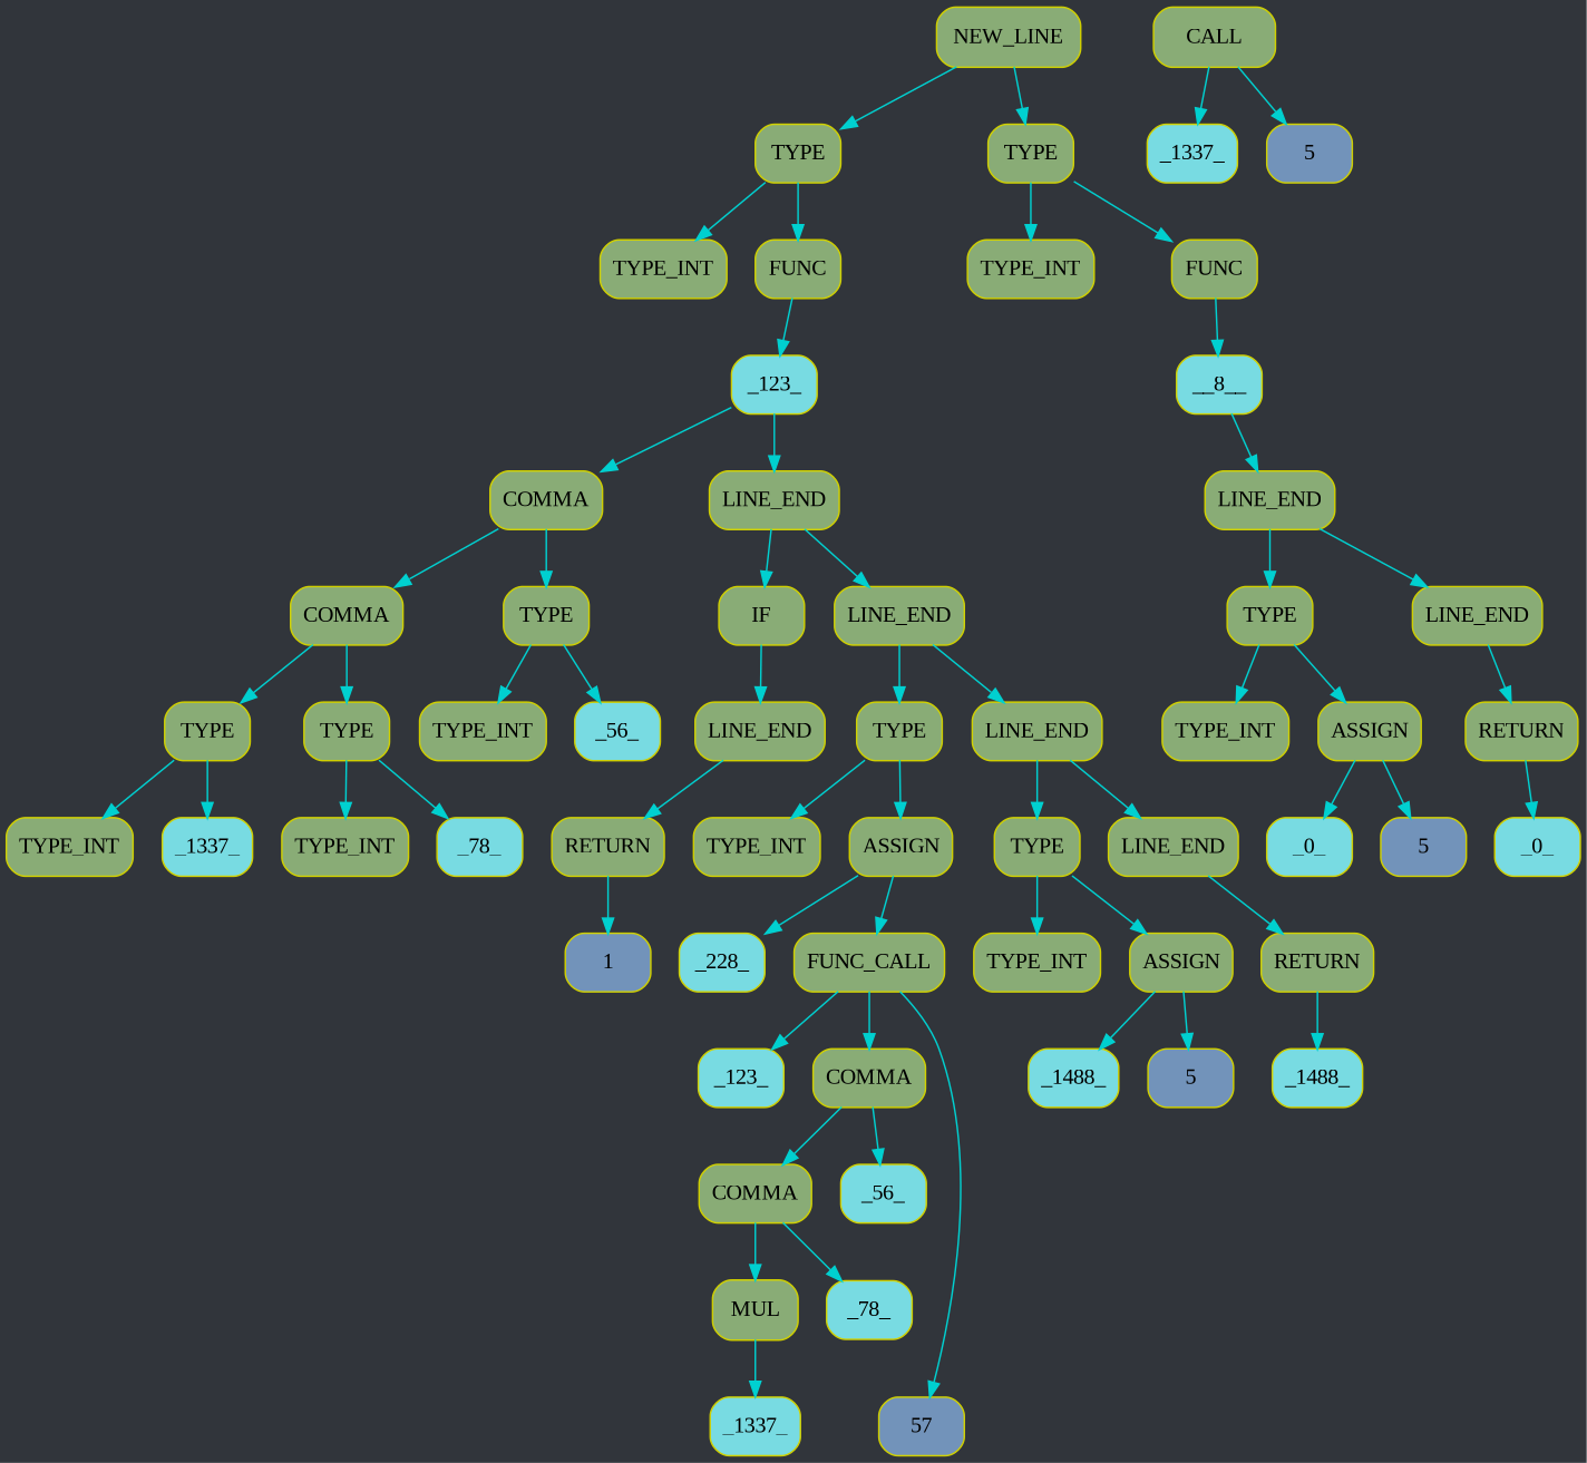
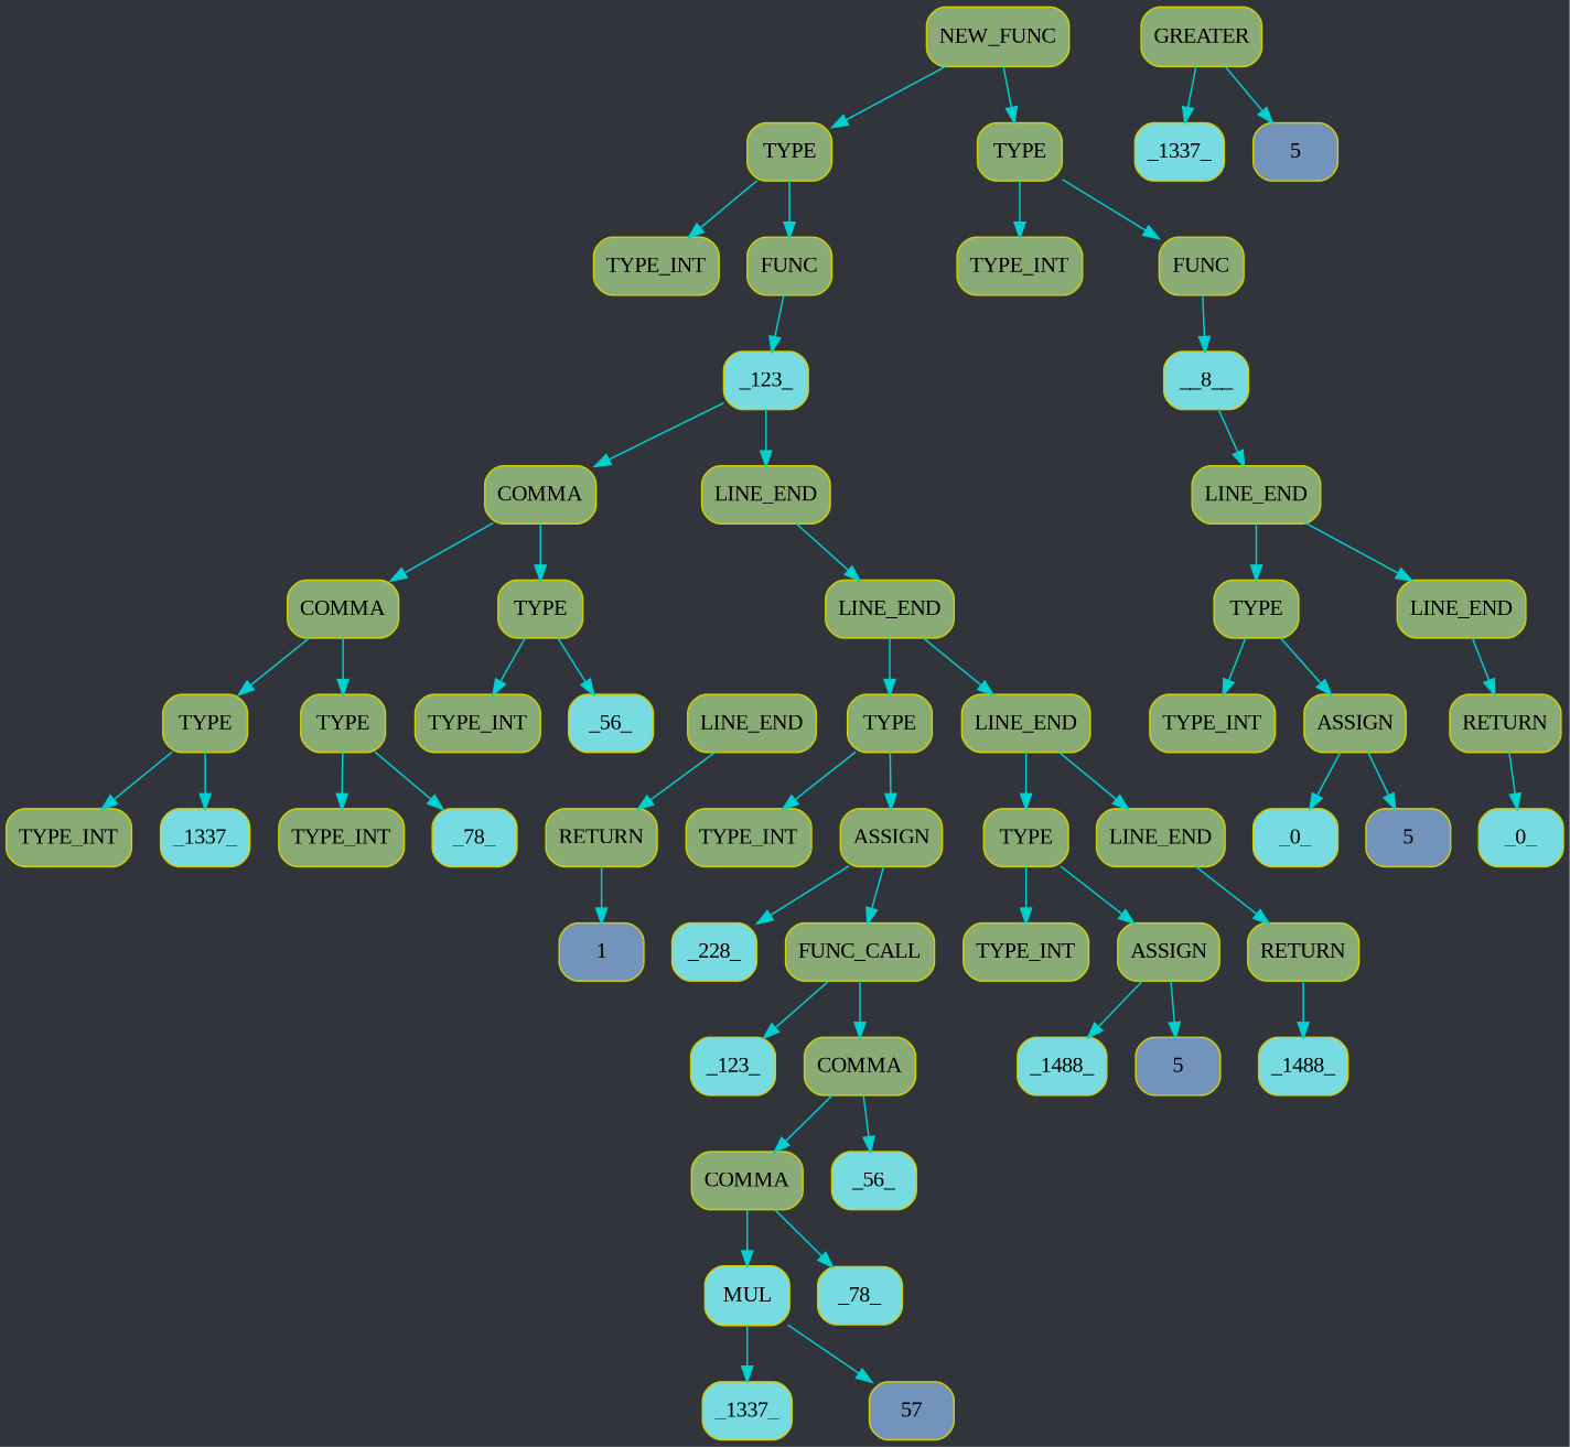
  digraph {
    bgcolor="#31353b"
    fontname="Liberation Serif"
    rankdir=TB
    node [color="#D0D000" fillcolor="#89AC76" fontname="Liberation Serif" shape=Mrecord style=filled]
    edge [color="#00D0D0" fontname="Liberation Serif"]
-   n1 [label=NEW_LINE]
+   n1 [label=NEW_FUNC]
    n2 [label=TYPE]
    n3 [label=TYPE]
    n4 [label=TYPE_INT]
    n5 [label=FUNC]
    n6 [label=TYPE_INT]
    n7 [label=FUNC]
    n8 [fillcolor="#78DBE2" label=_123_]
    n9 [label=COMMA]
    n10 [label=LINE_END]
    n11 [label=COMMA]
    n12 [label=TYPE]
-   n13 [label=IF]
    n14 [label=LINE_END]
    n15 [label=TYPE]
    n16 [label=TYPE]
    n17 [label=TYPE_INT]
    n18 [fillcolor="#78DBE2" label=_56_]
    n19 [label=TYPE_INT]
    n20 [fillcolor="#78DBE2" label=_1337_]
    n21 [label=TYPE_INT]
    n22 [fillcolor="#78DBE2" label=_78_]
    n23 [label=LINE_END]
    n24 [label=TYPE]
    n25 [label=LINE_END]
-   n26 [label=CALL]
+   n26 [label=GREATER]
    n27 [fillcolor="#78DBE2" label=_1337_]
    n28 [fillcolor="#7293ba" label=5]
    n29 [label=RETURN]
    n30 [fillcolor="#7293ba" label=1]
    n31 [label=TYPE_INT]
    n32 [label=ASSIGN]
    n33 [label=TYPE]
    n34 [label=LINE_END]
    n35 [fillcolor="#78DBE2" label=_228_]
    n36 [label=FUNC_CALL]
    n37 [fillcolor="#78DBE2" label=_123_]
    n38 [label=COMMA]
    n39 [label=COMMA]
    n40 [fillcolor="#78DBE2" label=_56_]
-   n41 [label=MUL]
+   n41 [fillcolor="#78DBE2" label=MUL]
    n42 [fillcolor="#78DBE2" label=_78_]
    n43 [fillcolor="#78DBE2" label=_1337_]
    n44 [fillcolor="#7293ba" label=57]
    n45 [label=TYPE_INT]
    n46 [label=ASSIGN]
    n47 [label=RETURN]
    n48 [fillcolor="#78DBE2" label=_1488_]
    n49 [fillcolor="#7293ba" label=5]
    n50 [fillcolor="#78DBE2" label=_1488_]
    n51 [fillcolor="#78DBE2" label=__8__]
    n52 [label=LINE_END]
    n53 [label=TYPE]
    n54 [label=LINE_END]
    n55 [label=TYPE_INT]
    n56 [label=ASSIGN]
    n57 [label=RETURN]
    n58 [fillcolor="#78DBE2" label=_0_]
    n59 [fillcolor="#7293ba" label=5]
    n60 [fillcolor="#78DBE2" label=_0_]
    n1 -> n2
    n1 -> n3
    n2 -> n4
    n2 -> n5
    n3 -> n6
    n3 -> n7
    n5 -> n8
    n7 -> n51
    n8 -> n9
    n8 -> n10
    n9 -> n11
    n9 -> n12
-   n10 -> n13
    n10 -> n14
    n11 -> n15
    n11 -> n16
    n12 -> n17
    n12 -> n18
-   n13 -> n23
    n14 -> n24
    n14 -> n25
    n15 -> n19
    n15 -> n20
    n16 -> n21
    n16 -> n22
    n23 -> n29
    n24 -> n31
    n24 -> n32
    n25 -> n33
    n25 -> n34
    n26 -> n27
    n26 -> n28
    n29 -> n30
    n32 -> n35
    n32 -> n36
    n33 -> n45
    n33 -> n46
    n34 -> n47
    n36 -> n37
    n36 -> n38
    n38 -> n39
    n38 -> n40
    n39 -> n41
    n39 -> n42
    n41 -> n43
-   n36 -> n44
+   n41 -> n44
    n46 -> n48
    n46 -> n49
    n47 -> n50
    n51 -> n52
    n52 -> n53
    n52 -> n54
    n53 -> n55
    n53 -> n56
    n54 -> n57
    n56 -> n58
    n56 -> n59
    n57 -> n60
  }
